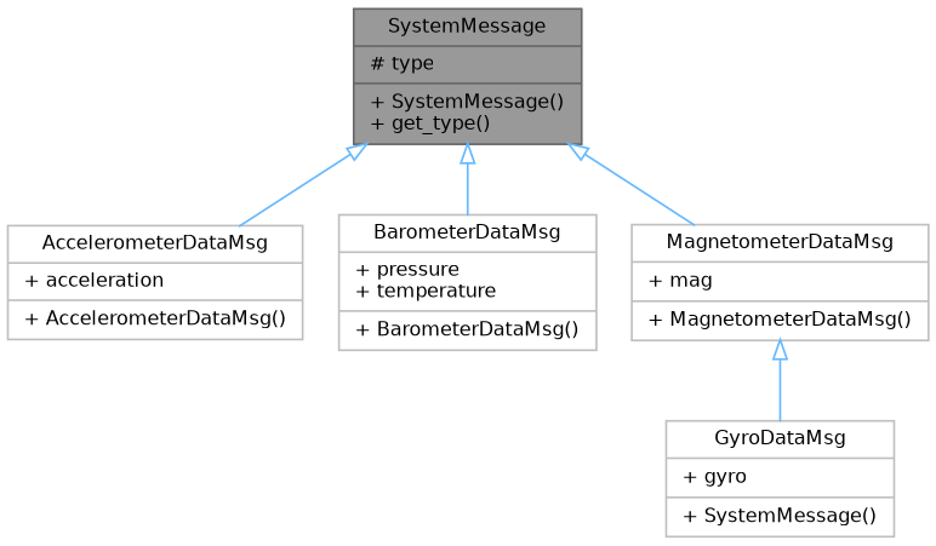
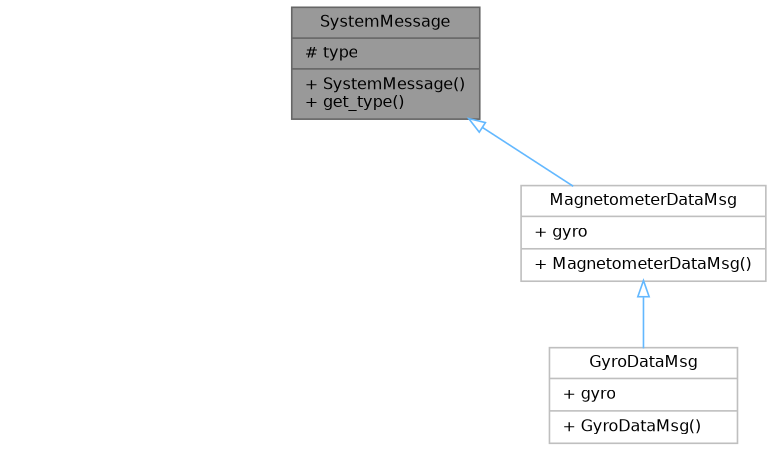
  digraph {
    node [color=grey75 fillcolor=white fontname=Helvetica fontsize=10 shape=record style=filled]
    edge [arrowtail=onormal color=steelblue1 dir=back fontname=Helvetica fontsize=10 labelfontname=Helvetica labelfontsize=10 style=solid]
    n1 [color=gray40 fillcolor=grey60 fontcolor=black height=0.2 label="{SystemMessage\n|# type\l|+ SystemMessage()\l+ get_type()\l}" width=0.4]
-   n2 [height=0.2 label="{AccelerometerDataMsg\n|+ acceleration\l|+ AccelerometerDataMsg()\l}" width=0.4]
-   n3 [height=0.2 label="{BarometerDataMsg\n|+ pressure\l+ temperature\l|+ BarometerDataMsg()\l}" width=0.4]
-   n4 [height=0.2 label="{MagnetometerDataMsg\n|+ mag\l|+ MagnetometerDataMsg()\l}" width=0.4]
-   n5 [height=0.2 label="{GyroDataMsg\n|+ gyro\l|+ SystemMessage()\l}" width=0.4]
-   n1 -> n2
-   n1 -> n3
+   n4 [height=0.2 label="{MagnetometerDataMsg\n|+ gyro\l|+ MagnetometerDataMsg()\l}" width=0.4]
+   n5 [height=0.2 label="{GyroDataMsg\n|+ gyro\l|+ GyroDataMsg()\l}" width=0.4]
    n1 -> n4
    n4 -> n5
  }
